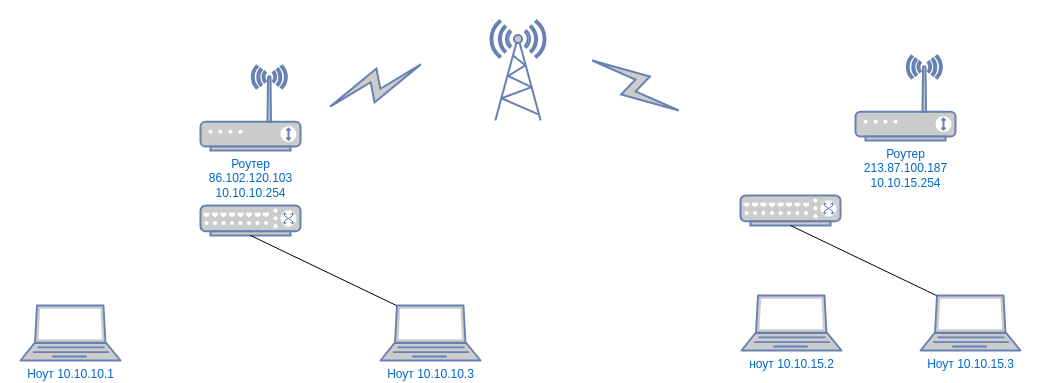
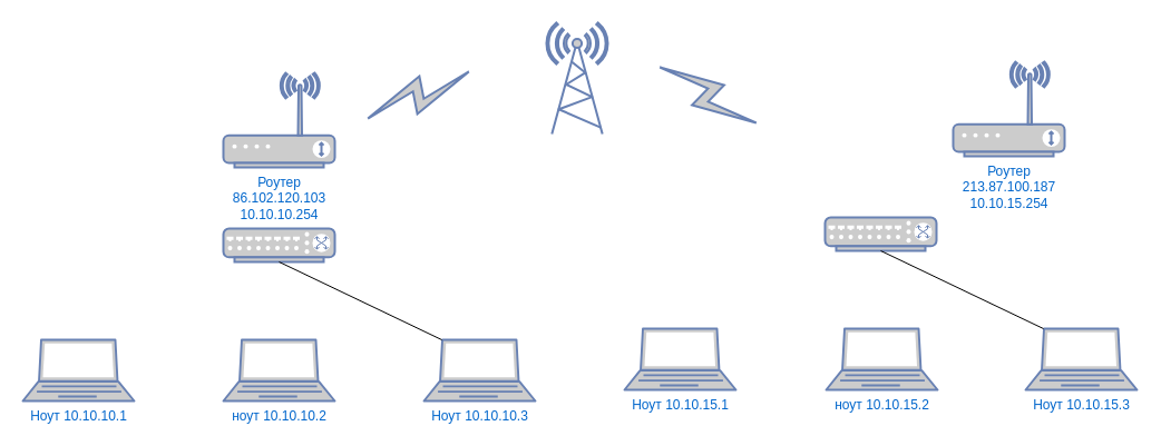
  <mxCell id="0" />
  <mxCell id="1" parent="0" />
  <mxCell id="2" value="" style="fontColor=#0066CC;verticalAlign=top;verticalLabelPosition=bottom;labelPosition=center;align=center;html=1;outlineConnect=0;fillColor=#CCCCCC;strokeColor=#6881B3;gradientColor=none;gradientDirection=north;strokeWidth=2;shape=mxgraph.networks.switch;" vertex="1" parent="1"><mxGeometry x="200" y="205" width="100" height="30" as="geometry" /></mxCell>
  <mxCell id="3" value="Ноут 10.10.10.1" style="fontColor=#0066CC;verticalAlign=top;verticalLabelPosition=bottom;labelPosition=center;align=center;html=1;outlineConnect=0;fillColor=#CCCCCC;strokeColor=#6881B3;gradientColor=none;gradientDirection=north;strokeWidth=2;shape=mxgraph.networks.laptop;" vertex="1" parent="1"><mxGeometry x="20" y="305" width="100" height="55" as="geometry" /></mxCell>
+ <mxCell id="4" value="ноут 10.10.10.2" style="fontColor=#0066CC;verticalAlign=top;verticalLabelPosition=bottom;labelPosition=center;align=center;html=1;outlineConnect=0;fillColor=#CCCCCC;strokeColor=#6881B3;gradientColor=none;gradientDirection=north;strokeWidth=2;shape=mxgraph.networks.laptop;" vertex="1" parent="1"><mxGeometry x="200" y="305" width="100" height="55" as="geometry" /></mxCell>
  <mxCell id="5" value="Ноут 10.10.10.3" style="fontColor=#0066CC;verticalAlign=top;verticalLabelPosition=bottom;labelPosition=center;align=center;html=1;outlineConnect=0;fillColor=#CCCCCC;strokeColor=#6881B3;gradientColor=none;gradientDirection=north;strokeWidth=2;shape=mxgraph.networks.laptop;" vertex="1" parent="1"><mxGeometry x="380" y="305" width="100" height="55" as="geometry" /></mxCell>
  <mxCell id="6" value="" style="endArrow=none;html=1;rounded=0;entryX=0.16;entryY=0;entryDx=0;entryDy=0;entryPerimeter=0;" edge="1" parent="1" target="5"><mxGeometry width="50" height="50" relative="1" as="geometry"><mxPoint x="250" y="235" as="sourcePoint" /><mxPoint x="410" y="125" as="targetPoint" /></mxGeometry></mxCell>
  <mxCell id="7" value="Роутер &lt;br&gt;86.102.120.103&lt;br&gt;10.10.10.254&lt;br&gt;" style="fontColor=#0066CC;verticalAlign=top;verticalLabelPosition=bottom;labelPosition=center;align=center;html=1;outlineConnect=0;fillColor=#CCCCCC;strokeColor=#6881B3;gradientColor=none;gradientDirection=north;strokeWidth=2;shape=mxgraph.networks.wireless_modem;" vertex="1" parent="1"><mxGeometry x="200" y="65" width="100" height="85" as="geometry" /></mxCell>
  <mxCell id="8" value="" style="fontColor=#0066CC;verticalAlign=top;verticalLabelPosition=bottom;labelPosition=center;align=center;html=1;outlineConnect=0;fillColor=#CCCCCC;strokeColor=#6881B3;gradientColor=none;gradientDirection=north;strokeWidth=2;shape=mxgraph.networks.radio_tower;" vertex="1" parent="1"><mxGeometry x="490" y="20" width="55" height="100" as="geometry" /></mxCell>
  <mxCell id="9" value="" style="fontColor=#0066CC;verticalAlign=top;verticalLabelPosition=bottom;labelPosition=center;align=center;html=1;outlineConnect=0;fillColor=#CCCCCC;strokeColor=#6881B3;gradientColor=none;gradientDirection=north;strokeWidth=2;shape=mxgraph.networks.comm_link;rotation=65;" vertex="1" parent="1"><mxGeometry x="360" y="35" width="30" height="100" as="geometry" /></mxCell>
  <mxCell id="10" value="" style="fontColor=#0066CC;verticalAlign=top;verticalLabelPosition=bottom;labelPosition=center;align=center;html=1;outlineConnect=0;fillColor=#CCCCCC;strokeColor=#6881B3;gradientColor=none;gradientDirection=north;strokeWidth=2;shape=mxgraph.networks.comm_link;rotation=120;" vertex="1" parent="1"><mxGeometry x="620" y="35" width="30" height="100" as="geometry" /></mxCell>
  <mxCell id="11" value="Роутер &lt;br&gt;213.87.100.187&lt;br&gt;10.10.15.254" style="fontColor=#0066CC;verticalAlign=top;verticalLabelPosition=bottom;labelPosition=center;align=center;html=1;outlineConnect=0;fillColor=#CCCCCC;strokeColor=#6881B3;gradientColor=none;gradientDirection=north;strokeWidth=2;shape=mxgraph.networks.wireless_modem;" vertex="1" parent="1"><mxGeometry x="855" y="55" width="100" height="85" as="geometry" /></mxCell>
  <mxCell id="12" value="" style="fontColor=#0066CC;verticalAlign=top;verticalLabelPosition=bottom;labelPosition=center;align=center;html=1;outlineConnect=0;fillColor=#CCCCCC;strokeColor=#6881B3;gradientColor=none;gradientDirection=north;strokeWidth=2;shape=mxgraph.networks.switch;" vertex="1" parent="1"><mxGeometry x="740" y="195" width="100" height="30" as="geometry" /></mxCell>
+ <mxCell id="13" value="Ноут 10.10.15.1" style="fontColor=#0066CC;verticalAlign=top;verticalLabelPosition=bottom;labelPosition=center;align=center;html=1;outlineConnect=0;fillColor=#CCCCCC;strokeColor=#6881B3;gradientColor=none;gradientDirection=north;strokeWidth=2;shape=mxgraph.networks.laptop;" vertex="1" parent="1"><mxGeometry x="560" y="295" width="100" height="55" as="geometry" /></mxCell>
  <mxCell id="14" value="ноут 10.10.15.2" style="fontColor=#0066CC;verticalAlign=top;verticalLabelPosition=bottom;labelPosition=center;align=center;html=1;outlineConnect=0;fillColor=#CCCCCC;strokeColor=#6881B3;gradientColor=none;gradientDirection=north;strokeWidth=2;shape=mxgraph.networks.laptop;" vertex="1" parent="1"><mxGeometry x="741" y="295" width="100" height="55" as="geometry" /></mxCell>
  <mxCell id="15" value="Ноут 10.10.15.3" style="fontColor=#0066CC;verticalAlign=top;verticalLabelPosition=bottom;labelPosition=center;align=center;html=1;outlineConnect=0;fillColor=#CCCCCC;strokeColor=#6881B3;gradientColor=none;gradientDirection=north;strokeWidth=2;shape=mxgraph.networks.laptop;" vertex="1" parent="1"><mxGeometry x="920" y="295" width="100" height="55" as="geometry" /></mxCell>
  <mxCell id="16" value="" style="endArrow=none;html=1;rounded=0;entryX=0.16;entryY=0;entryDx=0;entryDy=0;entryPerimeter=0;" edge="1" target="15" parent="1"><mxGeometry width="50" height="50" relative="1" as="geometry"><mxPoint x="790" y="225" as="sourcePoint" /><mxPoint x="950" y="115" as="targetPoint" /></mxGeometry></mxCell>
